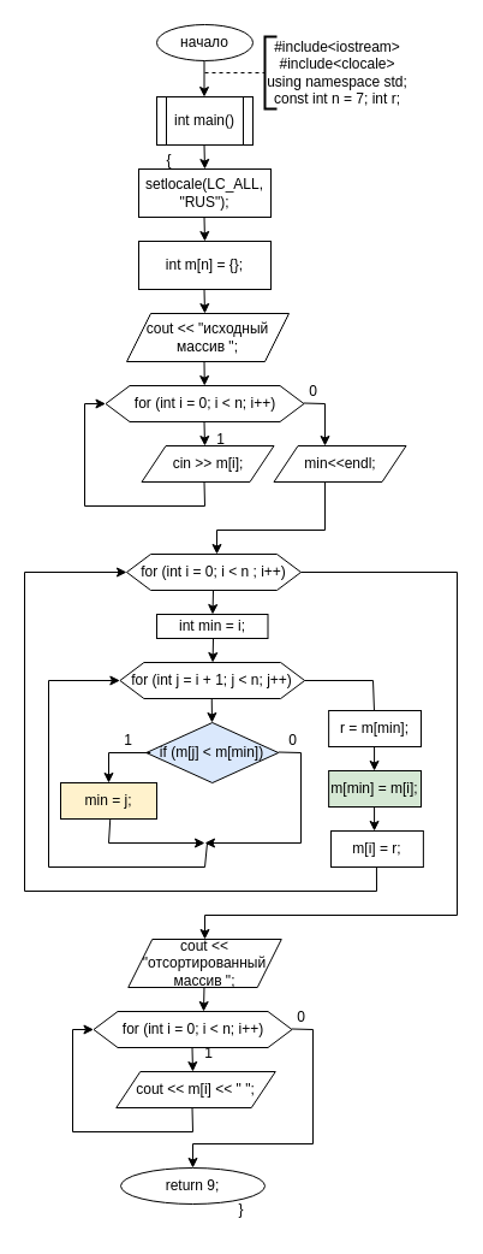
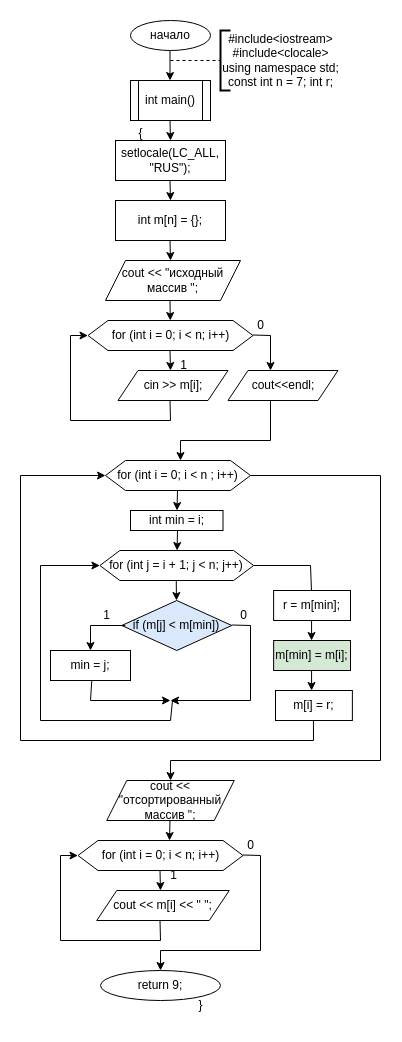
  <mxCell id="0" />
  <mxCell id="1" parent="0" />
  <mxCell id="2" value="начало" style="ellipse;whiteSpace=wrap;html=1;" vertex="1" parent="1"><mxGeometry x="130" y="20" width="80" height="30" as="geometry" /></mxCell>
  <mxCell id="3" value="" style="endArrow=classic;html=1;rounded=0;" edge="1" parent="1"><mxGeometry width="50" height="50" relative="1" as="geometry"><mxPoint x="169.5" y="50" as="sourcePoint" /><mxPoint x="169.5" y="80" as="targetPoint" /></mxGeometry></mxCell>
  <mxCell id="4" value="" style="endArrow=none;dashed=1;html=1;rounded=0;" edge="1" parent="1"><mxGeometry width="50" height="50" relative="1" as="geometry"><mxPoint x="170" y="60" as="sourcePoint" /><mxPoint x="220" y="60" as="targetPoint" /></mxGeometry></mxCell>
  <mxCell id="5" value="" style="strokeWidth=2;html=1;shape=mxgraph.flowchart.annotation_1;align=left;pointerEvents=1;" vertex="1" parent="1"><mxGeometry x="220" y="30" width="10" height="60" as="geometry" /></mxCell>
  <mxCell id="6" value="&lt;div&gt;#include&amp;lt;iostream&amp;gt;&lt;/div&gt;&lt;div&gt;#include&amp;lt;clocale&amp;gt;&lt;/div&gt;&lt;div&gt;using namespace std;&lt;/div&gt;&lt;div&gt;const int n = 7; int r;&lt;br&gt;&lt;/div&gt;" style="text;html=1;align=center;verticalAlign=middle;resizable=0;points=[];autosize=1;strokeColor=none;fillColor=none;" vertex="1" parent="1"><mxGeometry x="210" y="25" width="140" height="70" as="geometry" /></mxCell>
  <mxCell id="7" value="int main()" style="shape=process;whiteSpace=wrap;html=1;backgroundOutline=1;" vertex="1" parent="1"><mxGeometry x="130" y="80" width="80" height="40" as="geometry" /></mxCell>
  <mxCell id="8" value="" style="endArrow=classic;html=1;rounded=0;" edge="1" parent="1"><mxGeometry width="50" height="50" relative="1" as="geometry"><mxPoint x="169.5" y="120" as="sourcePoint" /><mxPoint x="170" y="140" as="targetPoint" /></mxGeometry></mxCell>
  <mxCell id="9" value="setlocale(LC_ALL, &quot;RUS&quot;);" style="rounded=0;whiteSpace=wrap;html=1;" vertex="1" parent="1"><mxGeometry x="115" y="140" width="110" height="40" as="geometry" /></mxCell>
  <mxCell id="10" value="" style="endArrow=classic;html=1;rounded=0;" edge="1" parent="1"><mxGeometry width="50" height="50" relative="1" as="geometry"><mxPoint x="169.5" y="180" as="sourcePoint" /><mxPoint x="170" y="200" as="targetPoint" /></mxGeometry></mxCell>
  <mxCell id="11" value="int m[n] = {};" style="rounded=0;whiteSpace=wrap;html=1;" vertex="1" parent="1"><mxGeometry x="115" y="200" width="110" height="40" as="geometry" /></mxCell>
  <mxCell id="12" value="" style="endArrow=classic;html=1;rounded=0;" edge="1" parent="1"><mxGeometry width="50" height="50" relative="1" as="geometry"><mxPoint x="169.5" y="240" as="sourcePoint" /><mxPoint x="170" y="260" as="targetPoint" /></mxGeometry></mxCell>
  <mxCell id="13" value="cout &amp;lt;&amp;lt; &quot;исходный массив &quot;;" style="shape=parallelogram;perimeter=parallelogramPerimeter;whiteSpace=wrap;html=1;fixedSize=1;" vertex="1" parent="1"><mxGeometry x="105" y="260" width="135" height="40" as="geometry" /></mxCell>
  <mxCell id="14" value="" style="endArrow=classic;html=1;rounded=0;" edge="1" parent="1" target="15"><mxGeometry width="50" height="50" relative="1" as="geometry"><mxPoint x="169.5" y="300" as="sourcePoint" /><mxPoint x="170" y="320" as="targetPoint" /></mxGeometry></mxCell>
  <mxCell id="15" value="for (int i = 0; i &amp;lt; n; i++)" style="shape=hexagon;perimeter=hexagonPerimeter2;whiteSpace=wrap;html=1;fixedSize=1;" vertex="1" parent="1"><mxGeometry x="87.5" y="320" width="165" height="30" as="geometry" /></mxCell>
  <mxCell id="16" value="" style="endArrow=classic;html=1;rounded=0;" edge="1" parent="1"><mxGeometry width="50" height="50" relative="1" as="geometry"><mxPoint x="169.5" y="350" as="sourcePoint" /><mxPoint x="170" y="370" as="targetPoint" /></mxGeometry></mxCell>
  <mxCell id="17" value="cin &amp;gt;&amp;gt; m[i];" style="shape=parallelogram;perimeter=parallelogramPerimeter;whiteSpace=wrap;html=1;fixedSize=1;" vertex="1" parent="1"><mxGeometry x="117.5" y="370" width="110" height="30" as="geometry" /></mxCell>
  <mxCell id="18" value="" style="endArrow=classic;html=1;rounded=0;entryX=0;entryY=0.5;entryDx=0;entryDy=0;" edge="1" parent="1" target="15"><mxGeometry width="50" height="50" relative="1" as="geometry"><mxPoint x="169.5" y="400" as="sourcePoint" /><mxPoint x="40" y="270" as="targetPoint" /><Array as="points"><mxPoint x="170" y="420" /><mxPoint x="70" y="420" /><mxPoint x="70" y="335" /></Array></mxGeometry></mxCell>
  <mxCell id="19" value="" style="endArrow=classic;html=1;rounded=0;" edge="1" parent="1"><mxGeometry width="50" height="50" relative="1" as="geometry"><mxPoint x="252.5" y="334.5" as="sourcePoint" /><mxPoint x="270" y="370" as="targetPoint" /><Array as="points"><mxPoint x="270" y="335" /></Array></mxGeometry></mxCell>
- <mxCell id="20" value="min&amp;lt;&amp;lt;endl;" style="shape=parallelogram;perimeter=parallelogramPerimeter;whiteSpace=wrap;html=1;fixedSize=1;" vertex="1" parent="1"><mxGeometry x="227.5" y="370" width="110" height="30" as="geometry" /></mxCell>
+ <mxCell id="20" value="cout&amp;lt;&amp;lt;endl;" style="shape=parallelogram;perimeter=parallelogramPerimeter;whiteSpace=wrap;html=1;fixedSize=1;" vertex="1" parent="1"><mxGeometry x="227.5" y="370" width="110" height="30" as="geometry" /></mxCell>
  <mxCell id="21" value="" style="endArrow=classic;html=1;rounded=0;" edge="1" parent="1"><mxGeometry width="50" height="50" relative="1" as="geometry"><mxPoint x="270" y="400" as="sourcePoint" /><mxPoint x="180" y="460" as="targetPoint" /><Array as="points"><mxPoint x="270" y="440" /><mxPoint x="180" y="440" /></Array></mxGeometry></mxCell>
  <mxCell id="22" value="1" style="text;html=1;align=center;verticalAlign=middle;resizable=0;points=[];autosize=1;strokeColor=none;fillColor=none;" vertex="1" parent="1"><mxGeometry x="167.5" y="350" width="30" height="30" as="geometry" /></mxCell>
  <mxCell id="23" value="0" style="text;html=1;align=center;verticalAlign=middle;resizable=0;points=[];autosize=1;strokeColor=none;fillColor=none;" vertex="1" parent="1"><mxGeometry x="245" y="310" width="30" height="30" as="geometry" /></mxCell>
  <mxCell id="24" value="{" style="text;html=1;align=center;verticalAlign=middle;resizable=0;points=[];autosize=1;strokeColor=none;fillColor=none;" vertex="1" parent="1"><mxGeometry x="125" y="118" width="30" height="30" as="geometry" /></mxCell>
  <mxCell id="25" value="for (int i = 0; i &amp;lt; n ; i++)" style="shape=hexagon;perimeter=hexagonPerimeter2;whiteSpace=wrap;html=1;fixedSize=1;" vertex="1" parent="1"><mxGeometry x="105" y="460" width="145" height="30" as="geometry" /></mxCell>
  <mxCell id="26" value="" style="endArrow=classic;html=1;rounded=0;" edge="1" parent="1" target="27"><mxGeometry width="50" height="50" relative="1" as="geometry"><mxPoint x="177" y="490" as="sourcePoint" /><mxPoint x="177" y="510" as="targetPoint" /></mxGeometry></mxCell>
  <mxCell id="27" value="int min = i;" style="rounded=0;whiteSpace=wrap;html=1;" vertex="1" parent="1"><mxGeometry x="130" y="510" width="92.5" height="20" as="geometry" /></mxCell>
  <mxCell id="28" value="" style="endArrow=classic;html=1;rounded=0;" edge="1" parent="1" target="29"><mxGeometry width="50" height="50" relative="1" as="geometry"><mxPoint x="177" y="530" as="sourcePoint" /><mxPoint x="177" y="550" as="targetPoint" /></mxGeometry></mxCell>
  <mxCell id="29" value="for (int j = i + 1; j &amp;lt; n; j++)" style="shape=hexagon;perimeter=hexagonPerimeter2;whiteSpace=wrap;html=1;fixedSize=1;" vertex="1" parent="1"><mxGeometry x="99.38" y="550" width="153.75" height="30" as="geometry" /></mxCell>
  <mxCell id="30" value="" style="endArrow=classic;html=1;rounded=0;" edge="1" parent="1"><mxGeometry width="50" height="50" relative="1" as="geometry"><mxPoint x="175.76" y="580" as="sourcePoint" /><mxPoint x="176" y="600" as="targetPoint" /></mxGeometry></mxCell>
  <mxCell id="31" value="if (m[j] &amp;lt; m[min])" style="rhombus;whiteSpace=wrap;html=1;fillColor=#dae8fc;" vertex="1" parent="1"><mxGeometry x="121.25" y="600" width="110" height="50" as="geometry" /></mxCell>
  <mxCell id="32" value="" style="endArrow=classic;html=1;rounded=0;exitX=0.032;exitY=0.5;exitDx=0;exitDy=0;exitPerimeter=0;" edge="1" parent="1" source="31"><mxGeometry width="50" height="50" relative="1" as="geometry"><mxPoint x="121.25" y="624.5" as="sourcePoint" /><mxPoint x="90" y="650" as="targetPoint" /><Array as="points"><mxPoint x="90" y="625" /></Array></mxGeometry></mxCell>
  <mxCell id="33" value="1" style="text;html=1;align=center;verticalAlign=middle;resizable=0;points=[];autosize=1;strokeColor=none;fillColor=none;" vertex="1" parent="1"><mxGeometry x="91.25" y="600" width="30" height="30" as="geometry" /></mxCell>
  <mxCell id="34" value="" style="endArrow=classic;html=1;rounded=0;" edge="1" parent="1"><mxGeometry width="50" height="50" relative="1" as="geometry"><mxPoint x="231.25" y="624.5" as="sourcePoint" /><mxPoint x="170" y="700" as="targetPoint" /><Array as="points"><mxPoint x="250" y="625" /><mxPoint x="250" y="700" /></Array></mxGeometry></mxCell>
  <mxCell id="35" value="0" style="text;html=1;align=center;verticalAlign=middle;resizable=0;points=[];autosize=1;strokeColor=none;fillColor=none;" vertex="1" parent="1"><mxGeometry x="227.5" y="600" width="30" height="30" as="geometry" /></mxCell>
- <mxCell id="36" value="min = j;" style="rounded=0;whiteSpace=wrap;html=1;fillColor=#fff2cc;" vertex="1" parent="1"><mxGeometry x="50" y="650" width="80" height="30" as="geometry" /></mxCell>
+ <mxCell id="36" value="min = j;" style="rounded=0;whiteSpace=wrap;html=1;" vertex="1" parent="1"><mxGeometry x="50" y="650" width="80" height="30" as="geometry" /></mxCell>
  <mxCell id="37" value="" style="endArrow=classic;html=1;rounded=0;" edge="1" parent="1"><mxGeometry width="50" height="50" relative="1" as="geometry"><mxPoint x="91.25" y="680" as="sourcePoint" /><mxPoint x="170" y="700" as="targetPoint" /><Array as="points"><mxPoint x="90" y="700" /></Array></mxGeometry></mxCell>
  <mxCell id="38" value="" style="endArrow=classic;html=1;rounded=0;entryX=0;entryY=0.5;entryDx=0;entryDy=0;" edge="1" parent="1" target="29"><mxGeometry width="50" height="50" relative="1" as="geometry"><mxPoint x="172" y="700" as="sourcePoint" /><mxPoint x="0" y="520" as="targetPoint" /><Array as="points"><mxPoint x="170" y="720" /><mxPoint x="40" y="720" /><mxPoint x="40" y="565" /></Array></mxGeometry></mxCell>
  <mxCell id="39" value="" style="endArrow=none;html=1;rounded=0;exitX=1;exitY=0.5;exitDx=0;exitDy=0;" edge="1" parent="1" source="29" target="40"><mxGeometry width="50" height="50" relative="1" as="geometry"><mxPoint x="360" y="660" as="sourcePoint" /><mxPoint x="300" y="590" as="targetPoint" /><Array as="points"><mxPoint x="310" y="565" /></Array></mxGeometry></mxCell>
  <mxCell id="40" value="r = m[min];" style="rounded=0;whiteSpace=wrap;html=1;" vertex="1" parent="1"><mxGeometry x="273.13" y="590" width="76.87" height="30" as="geometry" /></mxCell>
  <mxCell id="41" value="" style="endArrow=classic;html=1;rounded=0;" edge="1" parent="1"><mxGeometry width="50" height="50" relative="1" as="geometry"><mxPoint x="311.07" y="620" as="sourcePoint" /><mxPoint x="311.07" y="640" as="targetPoint" /></mxGeometry></mxCell>
  <mxCell id="42" value="m[min] = m[i];" style="rounded=0;whiteSpace=wrap;html=1;fillColor=#d5e8d4;" vertex="1" parent="1"><mxGeometry x="273.13" y="640" width="76.87" height="30" as="geometry" /></mxCell>
  <mxCell id="43" value="" style="endArrow=classic;html=1;rounded=0;" edge="1" parent="1"><mxGeometry width="50" height="50" relative="1" as="geometry"><mxPoint x="311.07" y="670" as="sourcePoint" /><mxPoint x="311.07" y="690" as="targetPoint" /></mxGeometry></mxCell>
  <mxCell id="44" value="m[i] = r;" style="rounded=0;whiteSpace=wrap;html=1;" vertex="1" parent="1"><mxGeometry x="275" y="690" width="76.87" height="30" as="geometry" /></mxCell>
  <mxCell id="45" value="" style="endArrow=classic;html=1;rounded=0;entryX=0;entryY=0.5;entryDx=0;entryDy=0;" edge="1" parent="1" target="25"><mxGeometry width="50" height="50" relative="1" as="geometry"><mxPoint x="312.94" y="720" as="sourcePoint" /><mxPoint x="0" y="750" as="targetPoint" /><Array as="points"><mxPoint x="313" y="740" /><mxPoint x="20" y="740" /><mxPoint x="20" y="475" /></Array></mxGeometry></mxCell>
  <mxCell id="46" value="" style="endArrow=classic;html=1;rounded=0;entryX=0.5;entryY=0;entryDx=0;entryDy=0;" edge="1" parent="1" target="47"><mxGeometry width="50" height="50" relative="1" as="geometry"><mxPoint x="250" y="475" as="sourcePoint" /><mxPoint x="170" y="770" as="targetPoint" /><Array as="points"><mxPoint x="380" y="475" /><mxPoint x="380" y="760" /><mxPoint x="170" y="760" /></Array></mxGeometry></mxCell>
  <mxCell id="47" value="cout &amp;lt;&amp;lt; &quot;отсортированный массив &quot;;" style="shape=parallelogram;perimeter=parallelogramPerimeter;whiteSpace=wrap;html=1;fixedSize=1;" vertex="1" parent="1"><mxGeometry x="106.25" y="780" width="127.5" height="40" as="geometry" /></mxCell>
  <mxCell id="48" value="" style="endArrow=classic;html=1;rounded=0;" edge="1" parent="1"><mxGeometry width="50" height="50" relative="1" as="geometry"><mxPoint x="169.47" y="820" as="sourcePoint" /><mxPoint x="169" y="840" as="targetPoint" /></mxGeometry></mxCell>
  <mxCell id="49" value="for (int i = 0; i &amp;lt; n; i++)" style="shape=hexagon;perimeter=hexagonPerimeter2;whiteSpace=wrap;html=1;fixedSize=1;" vertex="1" parent="1"><mxGeometry x="77.5" y="840" width="165" height="30" as="geometry" /></mxCell>
  <mxCell id="50" value="" style="endArrow=classic;html=1;rounded=0;" edge="1" parent="1"><mxGeometry width="50" height="50" relative="1" as="geometry"><mxPoint x="159.5" y="870" as="sourcePoint" /><mxPoint x="160" y="890" as="targetPoint" /></mxGeometry></mxCell>
  <mxCell id="51" value="cout &amp;lt;&amp;lt; m[i] &amp;lt;&amp;lt; &quot; &quot;;" style="shape=parallelogram;perimeter=parallelogramPerimeter;whiteSpace=wrap;html=1;fixedSize=1;" vertex="1" parent="1"><mxGeometry x="96.25" y="890" width="132.5" height="30" as="geometry" /></mxCell>
  <mxCell id="52" value="" style="endArrow=classic;html=1;rounded=0;entryX=0;entryY=0.5;entryDx=0;entryDy=0;" edge="1" parent="1" target="49"><mxGeometry width="50" height="50" relative="1" as="geometry"><mxPoint x="159.5" y="920" as="sourcePoint" /><mxPoint x="30" y="790" as="targetPoint" /><Array as="points"><mxPoint x="160" y="940" /><mxPoint x="60" y="940" /><mxPoint x="60" y="855" /></Array></mxGeometry></mxCell>
  <mxCell id="53" value="" style="endArrow=classic;html=1;rounded=0;" edge="1" parent="1"><mxGeometry width="50" height="50" relative="1" as="geometry"><mxPoint x="242.5" y="854.5" as="sourcePoint" /><mxPoint x="160" y="970" as="targetPoint" /><Array as="points"><mxPoint x="260" y="855" /><mxPoint x="260" y="950" /><mxPoint x="160" y="950" /></Array></mxGeometry></mxCell>
  <mxCell id="54" value="return 9;" style="ellipse;whiteSpace=wrap;html=1;" vertex="1" parent="1"><mxGeometry x="100" y="970" width="120" height="30" as="geometry" /></mxCell>
  <mxCell id="55" value="1" style="text;html=1;align=center;verticalAlign=middle;resizable=0;points=[];autosize=1;strokeColor=none;fillColor=none;" vertex="1" parent="1"><mxGeometry x="157.5" y="860" width="30" height="30" as="geometry" /></mxCell>
  <mxCell id="56" value="0" style="text;html=1;align=center;verticalAlign=middle;resizable=0;points=[];autosize=1;strokeColor=none;fillColor=none;" vertex="1" parent="1"><mxGeometry x="235" y="830" width="30" height="30" as="geometry" /></mxCell>
  <mxCell id="57" value="}" style="text;html=1;align=center;verticalAlign=middle;resizable=0;points=[];autosize=1;strokeColor=none;fillColor=none;" vertex="1" parent="1"><mxGeometry x="185" y="990" width="30" height="30" as="geometry" /></mxCell>
